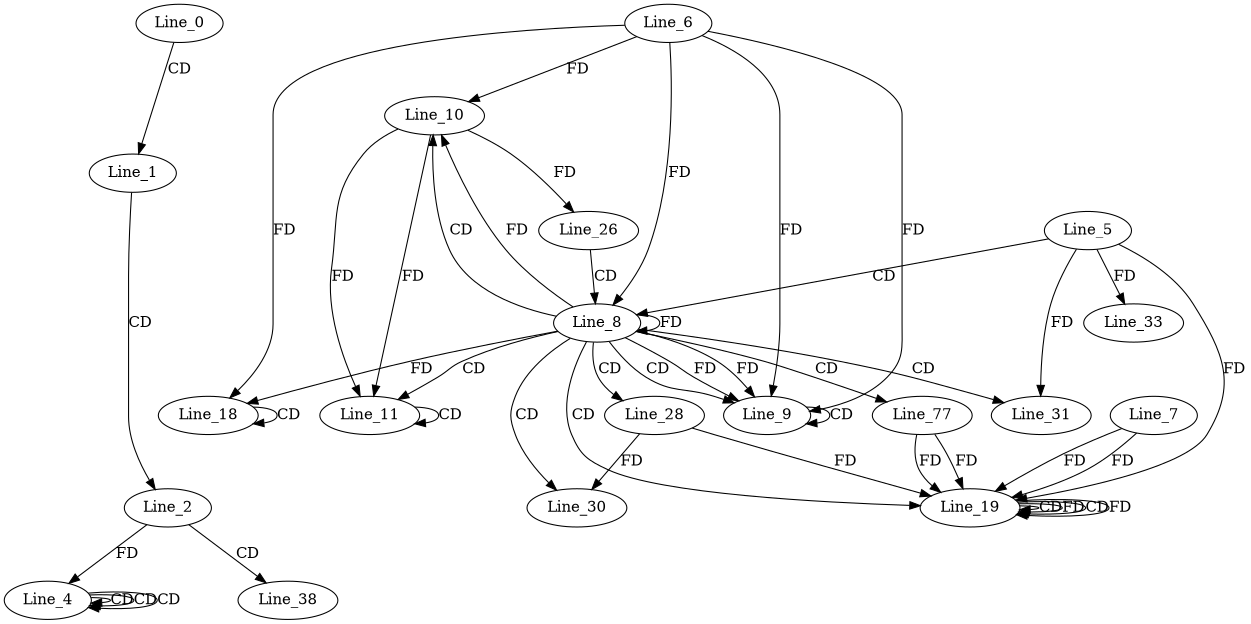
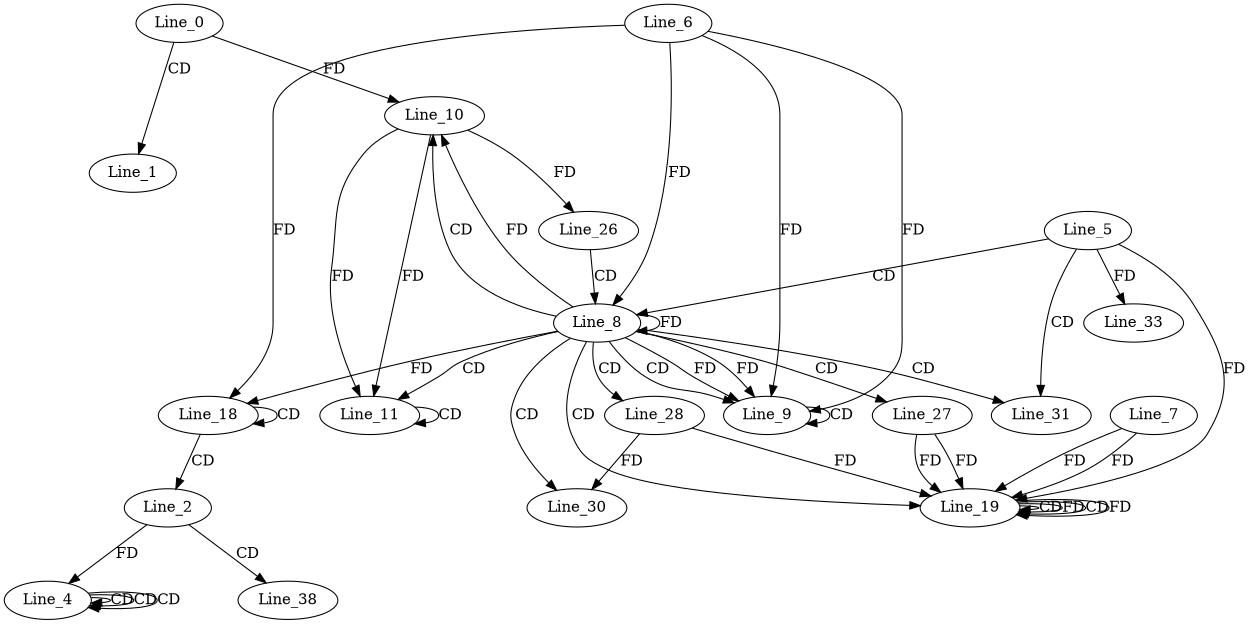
  digraph {
    Line_0
    Line_1
    Line_2
    Line_4
    Line_38
    Line_8
    Line_9
    Line_10
    Line_11
    Line_18
-   Line_27 [label=Line_77]
+   Line_27
    Line_28
    n13 [label=Line_19]
    Line_30
    Line_31
    Line_26
    Line_6
    Line_5
    Line_33
    Line_7
    Line_0 -> Line_1 [label=CD]
-   Line_1 -> Line_2 [label=CD]
+   Line_18 -> Line_2 [label=CD]
    Line_2 -> Line_4 [label=FD]
    Line_2 -> Line_38 [label=CD]
    Line_4 -> Line_4 [label=CD]
    Line_4 -> Line_4 [label=CD]
    Line_4 -> Line_4 [label=CD]
    Line_8 -> Line_8 [label=FD]
    Line_8 -> Line_9 [label=CD]
    Line_8 -> Line_9 [label=FD]
    Line_8 -> Line_9 [label=FD]
    Line_8 -> Line_10 [label=CD]
    Line_8 -> Line_10 [label=FD]
    Line_8 -> Line_11 [label=CD]
    Line_8 -> Line_18 [label=FD]
    Line_8 -> Line_27 [label=CD]
    Line_8 -> Line_28 [label=CD]
    Line_8 -> n13 [label=CD]
    Line_8 -> Line_30 [label=CD]
    Line_8 -> Line_31 [label=CD]
    Line_9 -> Line_9 [label=CD]
    Line_10 -> Line_11 [label=FD]
    Line_10 -> Line_11 [label=FD]
    Line_10 -> Line_26 [label=FD]
    Line_11 -> Line_11 [label=CD]
    Line_18 -> Line_18 [label=CD]
    Line_27 -> n13 [label=FD]
    Line_27 -> n13 [label=FD]
    Line_28 -> n13 [label=FD]
    Line_28 -> Line_30 [label=FD]
    n13 -> n13 [label=CD]
    n13 -> n13 [label=FD]
    n13 -> n13 [label=CD]
    n13 -> n13 [label=FD]
    Line_26 -> Line_8 [label=CD]
    Line_6 -> Line_8 [label=FD]
    Line_6 -> Line_9 [label=FD]
    Line_6 -> Line_9 [label=FD]
-   Line_6 -> Line_10 [label=FD]
+   Line_0 -> Line_10 [label=FD]
    Line_6 -> Line_18 [label=FD]
    Line_5 -> Line_8 [label=CD]
    Line_5 -> n13 [label=FD]
-   Line_5 -> Line_31 [label=FD]
+   Line_5 -> Line_31 [label=CD]
    Line_5 -> Line_33 [label=FD]
    Line_7 -> n13 [label=FD]
    Line_7 -> n13 [label=FD]
  }
